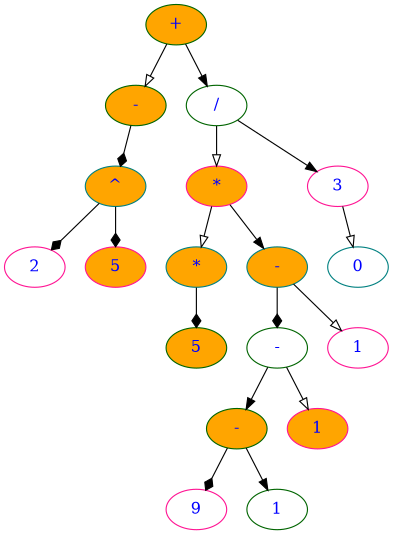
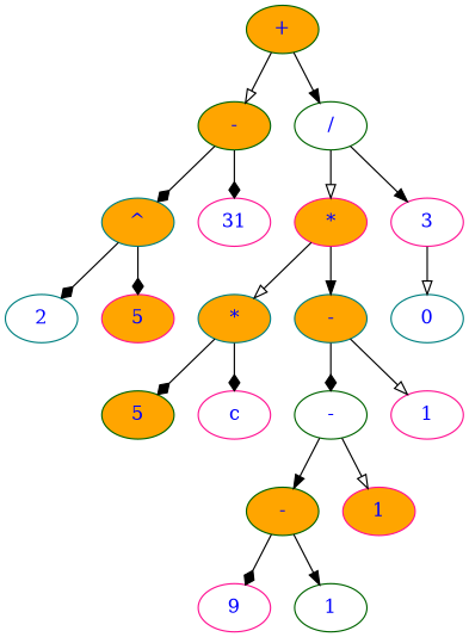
  digraph {
    node [color=deeppink fillcolor=orange fontcolor=blue style=filled]
    edge [arrowhead=diamond]
    n1 [color=darkgreen label="+"]
    n2 [color=darkgreen label="-"]
    n3 [color=darkgreen fillcolor=white label="/"]
    n4 [color=teal label="^"]
+   n5 [fillcolor=white label=31]
    n6 [label="*"]
    n7 [fillcolor=white label=3]
-   n8 [fillcolor=white label=2]
+   n8 [color=teal fillcolor=white label=2]
    n9 [label=5]
    n10 [color=teal label="*"]
    n11 [color=teal label="-"]
    n12 [color=teal fillcolor=white label=0]
    n13 [color=darkgreen label=5]
+   n14 [fillcolor=white label=c]
    n15 [color=darkgreen fillcolor=white label="-"]
    n16 [fillcolor=white label=1]
    n17 [color=darkgreen label="-"]
    n18 [label=1]
    n19 [fillcolor=white label=9]
    n20 [color=darkgreen fillcolor=white label=1]
    n1 -> n2 [arrowhead=onormal]
    n1 -> n3 [arrowhead=normal]
    n2 -> n4
+   n2 -> n5
    n3 -> n6 [arrowhead=onormal]
    n3 -> n7 [arrowhead=normal]
    n4 -> n8
    n4 -> n9
    n6 -> n10 [arrowhead=onormal]
    n6 -> n11 [arrowhead=normal]
    n7 -> n12 [arrowhead=onormal]
    n10 -> n13
+   n10 -> n14
    n11 -> n15
    n11 -> n16 [arrowhead=onormal]
    n15 -> n17 [arrowhead=normal]
    n15 -> n18 [arrowhead=onormal]
    n17 -> n19
    n17 -> n20 [arrowhead=normal]
  }
